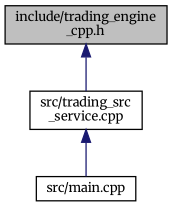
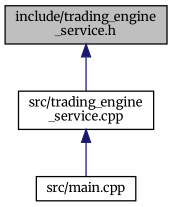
  digraph {
    fontname=Merriweather
    node [color=black fillcolor=white fontname=Merriweather fontsize=10 shape=record style=filled]
    edge [color=midnightblue dir=back fontname=Merriweather fontsize=10 labelfontname=Helvetica labelfontsize=10 style=solid]
-   n1 [fillcolor=grey75 fontcolor=black height=0.2 label="include/trading_engine\l_cpp.h" width=0.4]
-   n2 [height=0.2 label="src/trading_src\l_service.cpp" width=0.4]
+   n1 [fillcolor=grey75 fontcolor=black height=0.2 label="include/trading_engine\l_service.h" width=0.4]
+   n2 [height=0.2 label="src/trading_engine\l_service.cpp" width=0.4]
    n3 [height=0.2 label="src/main.cpp" width=0.4]
    n1 -> n2
    n2 -> n3
  }
